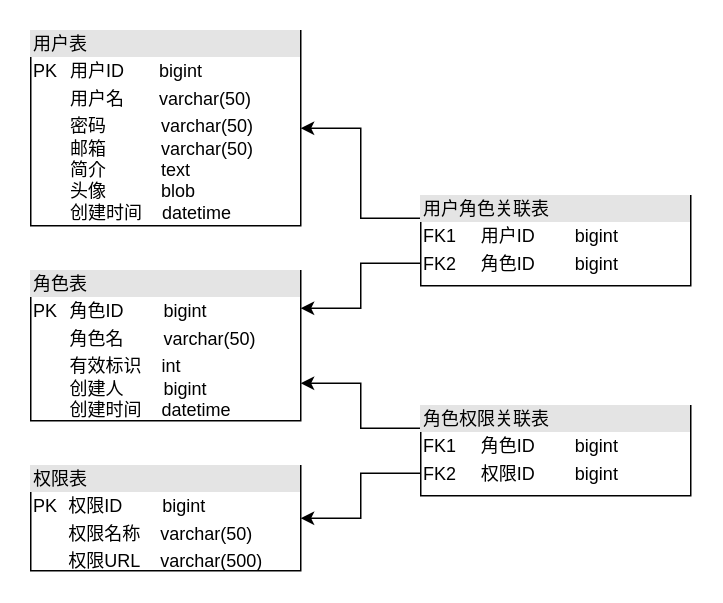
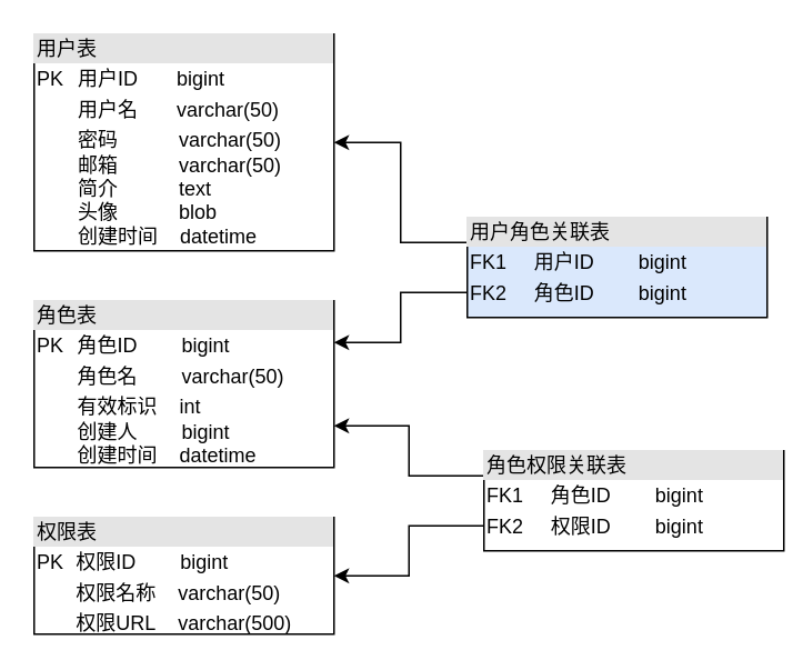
  <mxCell id="0" />
  <mxCell id="1" parent="0" />
  <mxCell id="2" value="&lt;div style=&quot;box-sizing: border-box ; width: 100% ; background: #e4e4e4 ; padding: 2px&quot;&gt;用户表&lt;/div&gt;&lt;table style=&quot;width: 100% ; font-size: 1em&quot; cellpadding=&quot;2&quot; cellspacing=&quot;0&quot;&gt;&lt;tbody&gt;&lt;tr&gt;&lt;td&gt;PK&lt;/td&gt;&lt;td&gt;用户ID&amp;nbsp; &amp;nbsp; &amp;nbsp; &amp;nbsp;bigint&lt;/td&gt;&lt;/tr&gt;&lt;tr&gt;&lt;td&gt;&lt;br&gt;&lt;/td&gt;&lt;td&gt;用户名&amp;nbsp; &amp;nbsp; &amp;nbsp; &amp;nbsp;varchar(50)&lt;/td&gt;&lt;/tr&gt;&lt;tr&gt;&lt;td&gt;&lt;br&gt;&lt;/td&gt;&lt;td&gt;密码&amp;nbsp; &amp;nbsp; &amp;nbsp; &amp;nbsp; &amp;nbsp; &amp;nbsp;varchar(50)&lt;br&gt;邮箱&amp;nbsp; &amp;nbsp; &amp;nbsp; &amp;nbsp; &amp;nbsp; &amp;nbsp;varchar(50)&lt;br&gt;简介&amp;nbsp; &amp;nbsp; &amp;nbsp; &amp;nbsp; &amp;nbsp; &amp;nbsp;text&lt;br&gt;头像&amp;nbsp; &amp;nbsp; &amp;nbsp; &amp;nbsp; &amp;nbsp; &amp;nbsp;blob&lt;br&gt;创建时间&amp;nbsp; &amp;nbsp; datetime&lt;/td&gt;&lt;/tr&gt;&lt;/tbody&gt;&lt;/table&gt;" style="verticalAlign=top;align=left;overflow=fill;html=1;" vertex="1" parent="1"><mxGeometry x="20" y="20" width="180" height="130" as="geometry" /></mxCell>
  <mxCell id="3" value="&lt;div style=&quot;box-sizing: border-box ; width: 100% ; background: #e4e4e4 ; padding: 2px&quot;&gt;角色表&lt;/div&gt;&lt;table style=&quot;width: 100% ; font-size: 1em&quot; cellpadding=&quot;2&quot; cellspacing=&quot;0&quot;&gt;&lt;tbody&gt;&lt;tr&gt;&lt;td&gt;PK&lt;/td&gt;&lt;td&gt;角色ID&amp;nbsp; &amp;nbsp; &amp;nbsp; &amp;nbsp; bigint&lt;/td&gt;&lt;/tr&gt;&lt;tr&gt;&lt;td&gt;&lt;br&gt;&lt;/td&gt;&lt;td&gt;角色名&amp;nbsp; &amp;nbsp; &amp;nbsp; &amp;nbsp; varchar(50)&lt;/td&gt;&lt;/tr&gt;&lt;tr&gt;&lt;td&gt;&lt;br&gt;&lt;/td&gt;&lt;td&gt;有效标识&amp;nbsp; &amp;nbsp; int&lt;br&gt;创建人&amp;nbsp; &amp;nbsp; &amp;nbsp; &amp;nbsp; bigint&lt;br&gt;创建时间&amp;nbsp; &amp;nbsp; datetime&lt;/td&gt;&lt;/tr&gt;&lt;/tbody&gt;&lt;/table&gt;" style="verticalAlign=top;align=left;overflow=fill;html=1;" vertex="1" parent="1"><mxGeometry x="20" y="180" width="180" height="100" as="geometry" /></mxCell>
  <mxCell id="4" value="&lt;div style=&quot;box-sizing: border-box ; width: 100% ; background: #e4e4e4 ; padding: 2px&quot;&gt;权限表&lt;/div&gt;&lt;table style=&quot;width: 100% ; font-size: 1em&quot; cellpadding=&quot;2&quot; cellspacing=&quot;0&quot;&gt;&lt;tbody&gt;&lt;tr&gt;&lt;td&gt;PK&lt;/td&gt;&lt;td&gt;权限ID&amp;nbsp; &amp;nbsp; &amp;nbsp; &amp;nbsp; bigint&lt;/td&gt;&lt;/tr&gt;&lt;tr&gt;&lt;td&gt;&lt;br&gt;&lt;/td&gt;&lt;td&gt;权限名称&amp;nbsp; &amp;nbsp; varchar(50)&lt;/td&gt;&lt;/tr&gt;&lt;tr&gt;&lt;td&gt;&lt;br&gt;&lt;/td&gt;&lt;td&gt;权限URL&amp;nbsp; &amp;nbsp; varchar(500)&lt;/td&gt;&lt;/tr&gt;&lt;/tbody&gt;&lt;/table&gt;" style="verticalAlign=top;align=left;overflow=fill;html=1;" vertex="1" parent="1"><mxGeometry x="20" y="310" width="180" height="70" as="geometry" /></mxCell>
  <mxCell id="5" style="edgeStyle=orthogonalEdgeStyle;rounded=0;orthogonalLoop=1;jettySize=auto;html=1;exitX=0;exitY=0.25;exitDx=0;exitDy=0;entryX=1;entryY=0.5;entryDx=0;entryDy=0;" edge="1" parent="1" source="7" target="2"><mxGeometry relative="1" as="geometry" /></mxCell>
  <mxCell id="6" style="edgeStyle=orthogonalEdgeStyle;rounded=0;orthogonalLoop=1;jettySize=auto;html=1;exitX=0;exitY=0.75;exitDx=0;exitDy=0;entryX=1;entryY=0.25;entryDx=0;entryDy=0;" edge="1" parent="1" source="7" target="3"><mxGeometry relative="1" as="geometry" /></mxCell>
- <mxCell id="7" value="&lt;div style=&quot;box-sizing: border-box ; width: 100% ; background: #e4e4e4 ; padding: 2px&quot;&gt;用户角色关联表&lt;/div&gt;&lt;table style=&quot;width: 100% ; font-size: 1em&quot; cellpadding=&quot;2&quot; cellspacing=&quot;0&quot;&gt;&lt;tbody&gt;&lt;tr&gt;&lt;td&gt;FK1&lt;/td&gt;&lt;td&gt;用户ID&amp;nbsp; &amp;nbsp; &amp;nbsp; &amp;nbsp; bigint&lt;/td&gt;&lt;/tr&gt;&lt;tr&gt;&lt;td&gt;FK2&lt;/td&gt;&lt;td&gt;角色ID&amp;nbsp; &amp;nbsp; &amp;nbsp; &amp;nbsp; bigint&lt;/td&gt;&lt;/tr&gt;&lt;/tbody&gt;&lt;/table&gt;" style="verticalAlign=top;align=left;overflow=fill;html=1;" vertex="1" parent="1"><mxGeometry x="280" y="130" width="180" height="60" as="geometry" /></mxCell>
+ <mxCell id="7" value="&lt;div style=&quot;box-sizing: border-box ; width: 100% ; background: #e4e4e4 ; padding: 2px&quot;&gt;用户角色关联表&lt;/div&gt;&lt;table style=&quot;width: 100% ; font-size: 1em&quot; cellpadding=&quot;2&quot; cellspacing=&quot;0&quot;&gt;&lt;tbody&gt;&lt;tr&gt;&lt;td&gt;FK1&lt;/td&gt;&lt;td&gt;用户ID&amp;nbsp; &amp;nbsp; &amp;nbsp; &amp;nbsp; bigint&lt;/td&gt;&lt;/tr&gt;&lt;tr&gt;&lt;td&gt;FK2&lt;/td&gt;&lt;td&gt;角色ID&amp;nbsp; &amp;nbsp; &amp;nbsp; &amp;nbsp; bigint&lt;/td&gt;&lt;/tr&gt;&lt;/tbody&gt;&lt;/table&gt;" style="verticalAlign=top;align=left;overflow=fill;html=1;fillColor=#dae8fc;" vertex="1" parent="1"><mxGeometry x="280" y="130" width="180" height="60" as="geometry" /></mxCell>
  <mxCell id="8" style="edgeStyle=orthogonalEdgeStyle;rounded=0;orthogonalLoop=1;jettySize=auto;html=1;exitX=0;exitY=0.25;exitDx=0;exitDy=0;entryX=1;entryY=0.75;entryDx=0;entryDy=0;" edge="1" parent="1" source="10" target="3"><mxGeometry relative="1" as="geometry" /></mxCell>
  <mxCell id="9" style="edgeStyle=orthogonalEdgeStyle;rounded=0;orthogonalLoop=1;jettySize=auto;html=1;exitX=0;exitY=0.75;exitDx=0;exitDy=0;entryX=1;entryY=0.5;entryDx=0;entryDy=0;" edge="1" parent="1" source="10" target="4"><mxGeometry relative="1" as="geometry" /></mxCell>
- <mxCell id="10" value="&lt;div style=&quot;box-sizing: border-box ; width: 100% ; background: #e4e4e4 ; padding: 2px&quot;&gt;角色权限关联表&lt;/div&gt;&lt;table style=&quot;width: 100% ; font-size: 1em&quot; cellpadding=&quot;2&quot; cellspacing=&quot;0&quot;&gt;&lt;tbody&gt;&lt;tr&gt;&lt;td&gt;FK1&lt;/td&gt;&lt;td&gt;角色ID&amp;nbsp; &amp;nbsp; &amp;nbsp; &amp;nbsp; bigint&lt;/td&gt;&lt;/tr&gt;&lt;tr&gt;&lt;td&gt;FK2&lt;/td&gt;&lt;td&gt;权限ID&amp;nbsp; &amp;nbsp; &amp;nbsp; &amp;nbsp; bigint&lt;/td&gt;&lt;/tr&gt;&lt;/tbody&gt;&lt;/table&gt;" style="verticalAlign=top;align=left;overflow=fill;html=1;" vertex="1" parent="1"><mxGeometry x="280" y="270" width="180" height="60" as="geometry" /></mxCell>
+ <mxCell id="10" value="&lt;div style=&quot;box-sizing: border-box ; width: 100% ; background: #e4e4e4 ; padding: 2px&quot;&gt;角色权限关联表&lt;/div&gt;&lt;table style=&quot;width: 100% ; font-size: 1em&quot; cellpadding=&quot;2&quot; cellspacing=&quot;0&quot;&gt;&lt;tbody&gt;&lt;tr&gt;&lt;td&gt;FK1&lt;/td&gt;&lt;td&gt;角色ID&amp;nbsp; &amp;nbsp; &amp;nbsp; &amp;nbsp; bigint&lt;/td&gt;&lt;/tr&gt;&lt;tr&gt;&lt;td&gt;FK2&lt;/td&gt;&lt;td&gt;权限ID&amp;nbsp; &amp;nbsp; &amp;nbsp; &amp;nbsp; bigint&lt;/td&gt;&lt;/tr&gt;&lt;/tbody&gt;&lt;/table&gt;" style="verticalAlign=top;align=left;overflow=fill;html=1;" vertex="1" parent="1"><mxGeometry x="290" y="270" width="180" height="60" as="geometry" /></mxCell>
